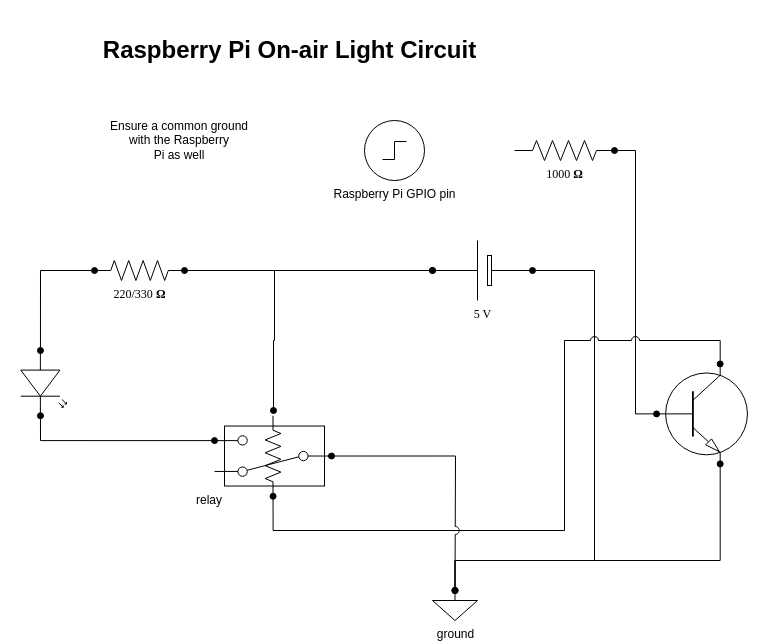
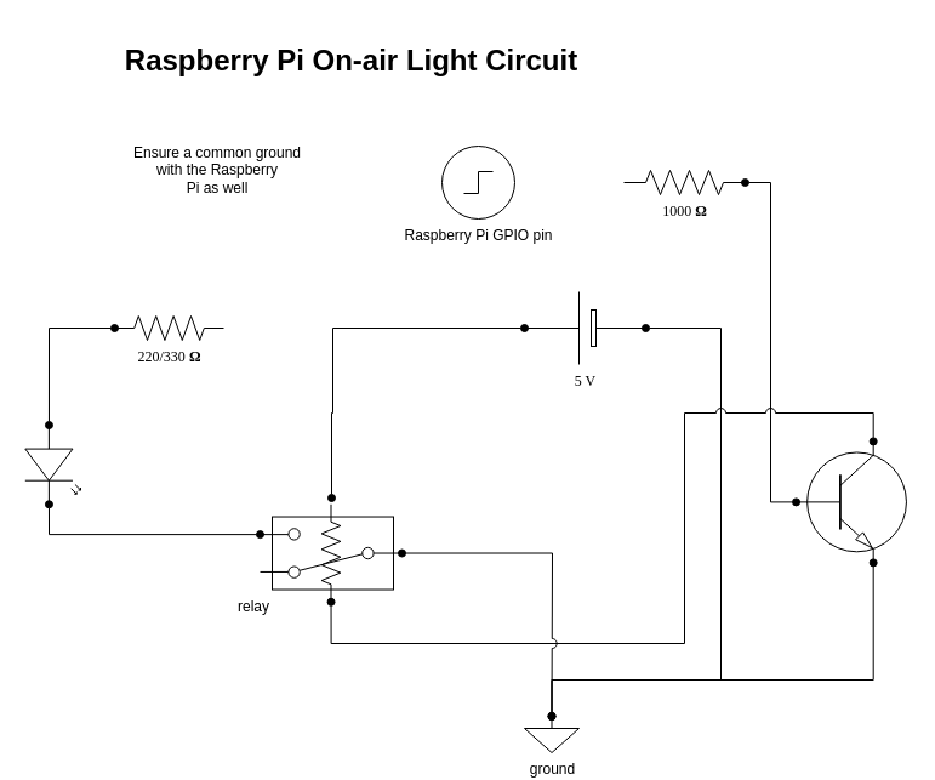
  <mxCell id="0" />
  <mxCell id="1" parent="0" />
  <mxCell id="2" style="edgeStyle=orthogonalEdgeStyle;rounded=0;orthogonalLoop=1;jettySize=auto;html=1;entryX=0;entryY=0.57;entryDx=0;entryDy=0;entryPerimeter=0;endArrow=oval;endFill=1;startArrow=oval;startFill=1;" edge="1" parent="1" source="4" target="11"><mxGeometry relative="1" as="geometry" /></mxCell>
- <mxCell id="3" style="edgeStyle=orthogonalEdgeStyle;rounded=0;orthogonalLoop=1;jettySize=auto;html=1;entryX=1;entryY=0.5;entryDx=0;entryDy=0;entryPerimeter=0;endArrow=oval;endFill=1;startArrow=oval;startFill=1;" edge="1" parent="1" source="4" target="8"><mxGeometry relative="1" as="geometry" /></mxCell>
  <mxCell id="4" value="220/330&amp;nbsp;&lt;b&gt;Ω&lt;/b&gt;" style="verticalLabelPosition=bottom;shadow=0;dashed=0;align=center;html=1;verticalAlign=top;strokeWidth=1;shape=mxgraph.electrical.resistors.resistor_2;rounded=1;comic=0;labelBackgroundColor=none;fontFamily=Verdana;fontSize=12" parent="1" vertex="1"><mxGeometry x="94" y="260" width="90" height="20" as="geometry" /></mxCell>
  <mxCell id="5" style="edgeStyle=orthogonalEdgeStyle;rounded=0;jumpStyle=arc;jumpSize=8;orthogonalLoop=1;jettySize=auto;html=1;entryX=0;entryY=0.5;entryDx=0;entryDy=0;entryPerimeter=0;startArrow=oval;startFill=1;endArrow=oval;endFill=1;exitX=1;exitY=0.5;exitDx=0;exitDy=0;exitPerimeter=0;" edge="1" parent="1" source="6" target="9"><mxGeometry relative="1" as="geometry" /></mxCell>
  <mxCell id="6" value="1000&amp;nbsp;&lt;b&gt;Ω&lt;/b&gt;" style="verticalLabelPosition=bottom;shadow=0;dashed=0;align=center;html=1;verticalAlign=top;strokeWidth=1;shape=mxgraph.electrical.resistors.resistor_2;rounded=1;comic=0;labelBackgroundColor=none;fontFamily=Verdana;fontSize=12" parent="1" vertex="1"><mxGeometry x="514" y="140" width="100" height="20" as="geometry" /></mxCell>
  <mxCell id="7" style="edgeStyle=orthogonalEdgeStyle;rounded=0;orthogonalLoop=1;jettySize=auto;html=1;exitX=0;exitY=0.5;exitDx=0;exitDy=0;exitPerimeter=0;entryX=0.5;entryY=0;entryDx=0;entryDy=0;entryPerimeter=0;startArrow=oval;startFill=1;endArrow=oval;endFill=1;jumpStyle=arc;jumpSize=8;" edge="1" parent="1" source="8" target="15"><mxGeometry relative="1" as="geometry"><Array as="points"><mxPoint x="594" y="270" /><mxPoint x="594" y="560" /><mxPoint x="455" y="560" /></Array></mxGeometry></mxCell>
  <mxCell id="8" value="5 V" style="verticalLabelPosition=bottom;shadow=0;dashed=0;align=center;fillColor=default;html=1;verticalAlign=top;strokeWidth=1;shape=mxgraph.electrical.miscellaneous.monocell_battery;rounded=1;comic=0;labelBackgroundColor=none;fontFamily=Verdana;fontSize=12;flipH=1;rotation=0;" parent="1" vertex="1"><mxGeometry x="432" y="240" width="100" height="60" as="geometry" /></mxCell>
  <mxCell id="9" value="" style="verticalLabelPosition=bottom;shadow=0;dashed=0;align=center;html=1;verticalAlign=top;shape=mxgraph.electrical.transistors.npn_transistor_1;" vertex="1" parent="1"><mxGeometry x="654" y="363.39" width="95" height="100" as="geometry" /></mxCell>
  <mxCell id="10" style="edgeStyle=orthogonalEdgeStyle;rounded=0;orthogonalLoop=1;jettySize=auto;html=1;entryX=1;entryY=0.88;entryDx=0;entryDy=0;startArrow=oval;startFill=1;endArrow=oval;endFill=1;exitX=1;exitY=0.57;exitDx=0;exitDy=0;exitPerimeter=0;" edge="1" parent="1" source="11" target="21"><mxGeometry relative="1" as="geometry" /></mxCell>
  <mxCell id="11" value="" style="verticalLabelPosition=bottom;shadow=0;dashed=0;align=center;html=1;verticalAlign=top;shape=mxgraph.electrical.opto_electronics.led_2;pointerEvents=1;direction=south;" vertex="1" parent="1"><mxGeometry x="20.32" y="350.03" width="45.68" height="65.25" as="geometry" /></mxCell>
  <mxCell id="12" style="edgeStyle=orthogonalEdgeStyle;rounded=0;orthogonalLoop=1;jettySize=auto;html=1;entryX=0.7;entryY=0;entryDx=0;entryDy=0;entryPerimeter=0;startArrow=oval;startFill=1;endArrow=oval;endFill=1;jumpStyle=arc;jumpSize=8;" edge="1" parent="1" source="22" target="9"><mxGeometry relative="1" as="geometry"><Array as="points"><mxPoint x="273" y="530" /><mxPoint x="564" y="530" /><mxPoint x="564" y="340" /><mxPoint x="720" y="340" /></Array></mxGeometry></mxCell>
  <mxCell id="13" style="edgeStyle=orthogonalEdgeStyle;rounded=0;orthogonalLoop=1;jettySize=auto;html=1;entryX=1;entryY=0.5;entryDx=0;entryDy=0;entryPerimeter=0;startArrow=oval;startFill=1;endArrow=oval;endFill=1;" edge="1" parent="1" target="8"><mxGeometry relative="1" as="geometry"><mxPoint x="273" y="410" as="sourcePoint" /><Array as="points"><mxPoint x="273" y="340" /><mxPoint x="274" y="340" /><mxPoint x="274" y="270" /></Array></mxGeometry></mxCell>
  <mxCell id="14" style="edgeStyle=orthogonalEdgeStyle;rounded=0;orthogonalLoop=1;jettySize=auto;html=1;entryX=0.7;entryY=1;entryDx=0;entryDy=0;entryPerimeter=0;startArrow=oval;startFill=1;endArrow=oval;endFill=1;" edge="1" parent="1" source="15" target="9"><mxGeometry relative="1" as="geometry"><Array as="points"><mxPoint x="455" y="560" /><mxPoint x="720" y="560" /></Array></mxGeometry></mxCell>
  <mxCell id="15" value="ground" style="pointerEvents=1;verticalLabelPosition=bottom;shadow=0;dashed=0;align=center;html=1;verticalAlign=top;shape=mxgraph.electrical.signal_sources.signal_ground;" vertex="1" parent="1"><mxGeometry x="432" y="590" width="45" height="30" as="geometry" /></mxCell>
  <mxCell id="16" style="edgeStyle=orthogonalEdgeStyle;rounded=0;orthogonalLoop=1;jettySize=auto;html=1;entryX=0.5;entryY=0;entryDx=0;entryDy=0;entryPerimeter=0;startArrow=oval;startFill=1;endArrow=oval;endFill=1;exitX=0;exitY=0.5;exitDx=0;exitDy=0;jumpStyle=arc;jumpSize=8;" edge="1" parent="1" source="21" target="15"><mxGeometry relative="1" as="geometry"><Array as="points"><mxPoint x="455" y="456" /><mxPoint x="455" y="490" /></Array></mxGeometry></mxCell>
  <mxCell id="17" value="Raspberry Pi GPIO pin" style="pointerEvents=1;verticalLabelPosition=bottom;shadow=0;dashed=0;align=center;html=1;verticalAlign=top;shape=mxgraph.electrical.signal_sources.source;aspect=fixed;points=[[0.5,0,0],[1,0.5,0],[0.5,1,0],[0,0.5,0]];elSignalType=stepOn;" vertex="1" parent="1"><mxGeometry x="364" y="120" width="60" height="60" as="geometry" /></mxCell>
  <mxCell id="18" value="Raspberry Pi On-air Light Circuit" style="text;strokeColor=none;fillColor=none;html=1;fontSize=24;fontStyle=1;verticalAlign=middle;align=center;" vertex="1" parent="1"><mxGeometry x="54" y="20" width="470" height="60" as="geometry" /></mxCell>
  <mxCell id="19" value="" style="group" vertex="1" connectable="0" parent="1"><mxGeometry x="214" y="415.28" width="117" height="80.5" as="geometry" /></mxCell>
  <mxCell id="20" value="relay" style="rounded=0;whiteSpace=wrap;html=1;labelPosition=left;verticalLabelPosition=bottom;align=right;verticalAlign=top;" vertex="1" parent="19"><mxGeometry x="10" y="10.25" width="100" height="60" as="geometry" /></mxCell>
  <mxCell id="21" value="" style="shape=mxgraph.electrical.electro-mechanical.twoWaySwitch;aspect=fixed;elSwitchState=2;rotation=-180;flipV=0;" vertex="1" parent="19"><mxGeometry y="19.97" width="117" height="40.56" as="geometry" /></mxCell>
  <mxCell id="22" value="" style="verticalLabelPosition=bottom;shadow=0;dashed=0;align=center;html=1;verticalAlign=top;strokeWidth=1;shape=mxgraph.electrical.resistors.resistor_2;rounded=1;comic=0;labelBackgroundColor=none;fontFamily=Verdana;fontSize=12;rotation=90;" vertex="1" parent="19"><mxGeometry x="18.25" y="32.39" width="80.5" height="15.72" as="geometry" /></mxCell>
  <mxCell id="23" value="Ensure a common ground with the Raspberry &lt;br&gt;Pi as well" style="text;html=1;strokeColor=none;fillColor=none;align=center;verticalAlign=middle;whiteSpace=wrap;rounded=0;" vertex="1" parent="1"><mxGeometry x="104" y="110" width="150" height="60" as="geometry" /></mxCell>
